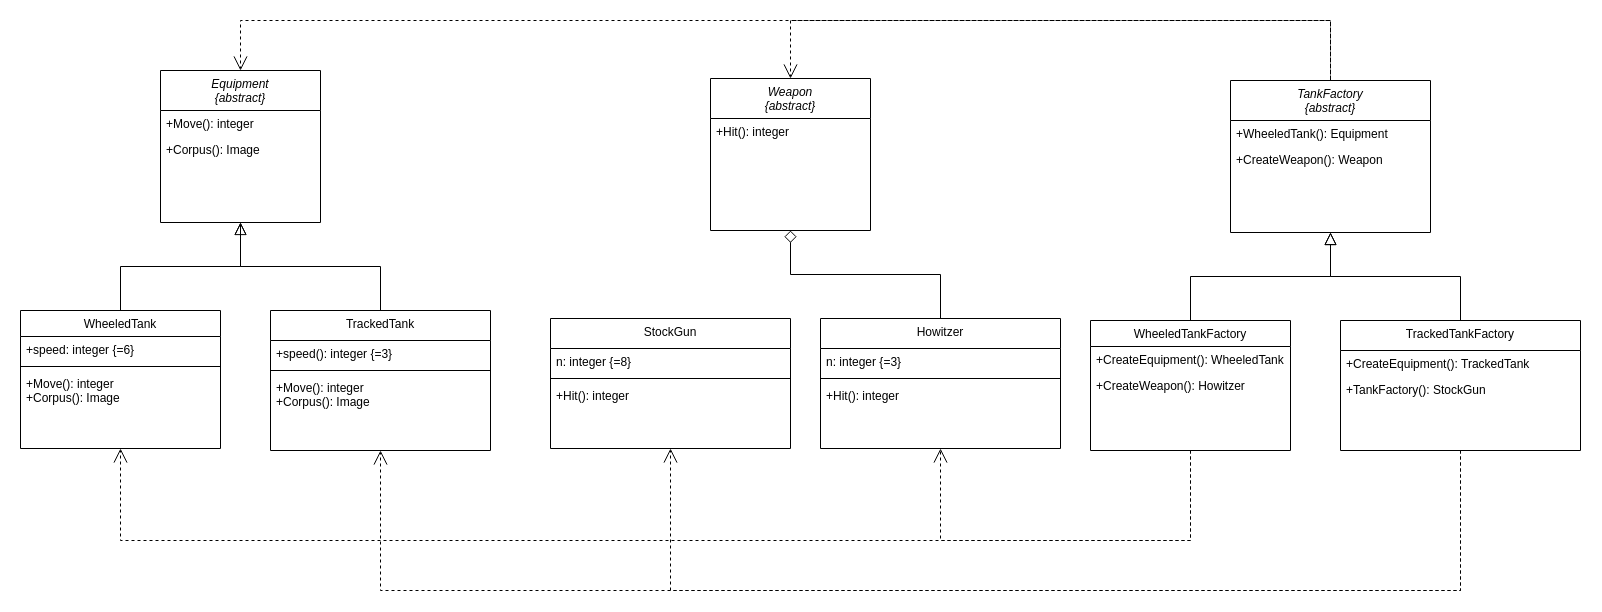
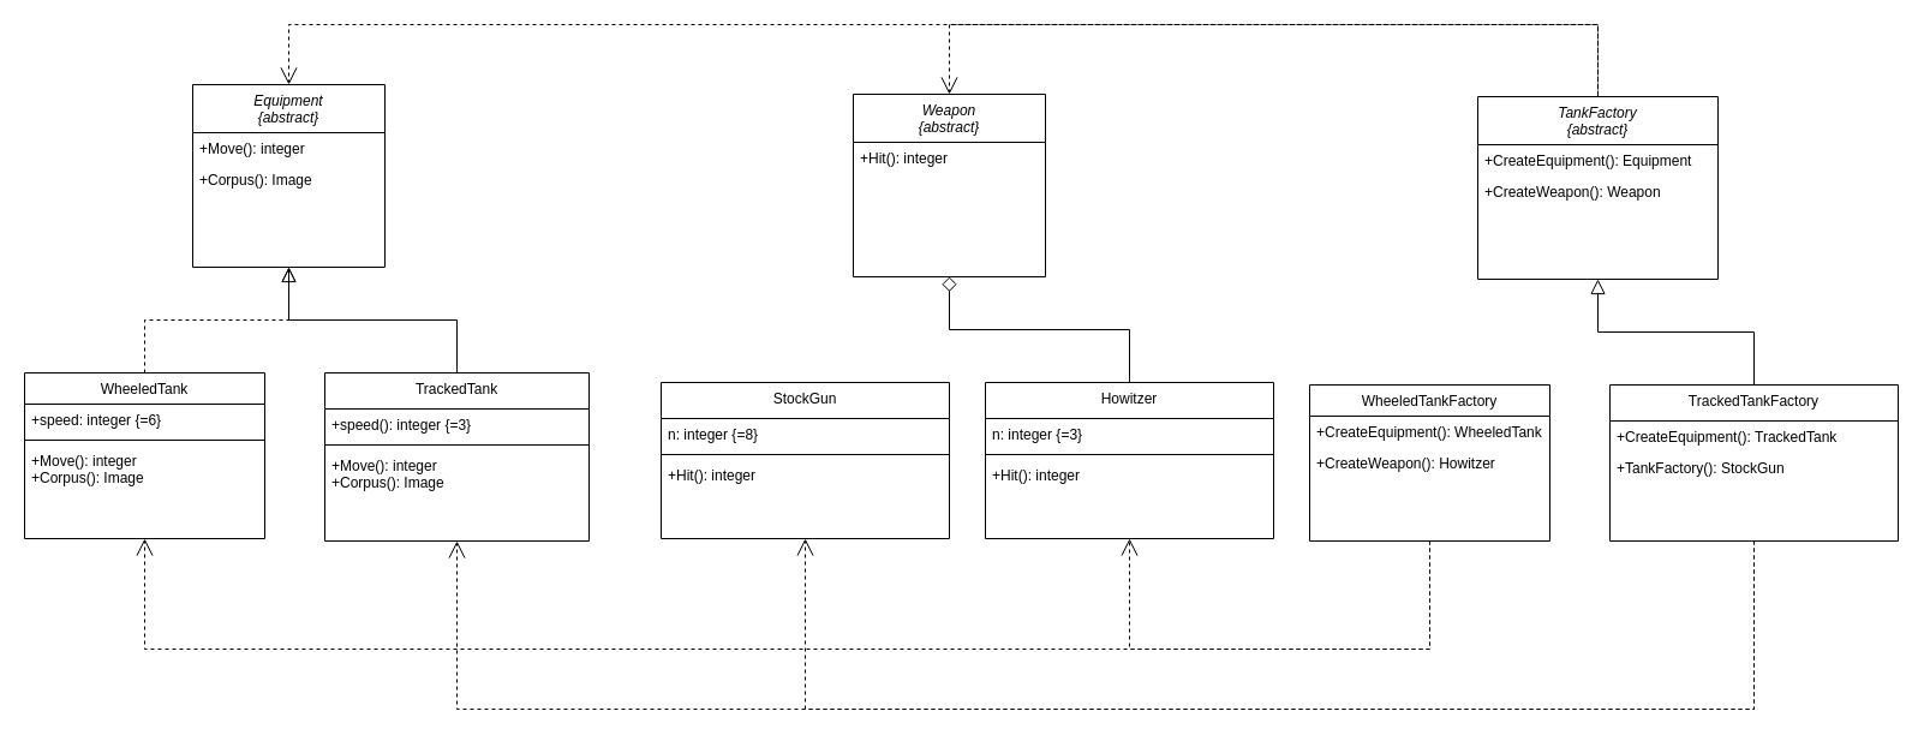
  <mxCell id="0" />
  <mxCell id="1" parent="0" />
  <mxCell id="2" value="TankFactory&#10;{abstract}" style="swimlane;fontStyle=2;align=center;verticalAlign=top;childLayout=stackLayout;horizontal=1;startSize=40;horizontalStack=0;resizeParent=1;resizeLast=0;collapsible=1;marginBottom=0;rounded=0;shadow=0;strokeWidth=1;" parent="1" vertex="1"><mxGeometry x="1230" y="80" width="200" height="152" as="geometry"><mxRectangle x="230" y="140" width="160" height="26" as="alternateBounds" /></mxGeometry></mxCell>
- <mxCell id="3" value="+WheeledTank(): Equipment" style="text;align=left;verticalAlign=top;spacingLeft=4;spacingRight=4;overflow=hidden;rotatable=0;points=[[0,0.5],[1,0.5]];portConstraint=eastwest;fontStyle=0" parent="2" vertex="1"><mxGeometry y="40" width="200" height="26" as="geometry" /></mxCell>
+ <mxCell id="3" value="+CreateEquipment(): Equipment" style="text;align=left;verticalAlign=top;spacingLeft=4;spacingRight=4;overflow=hidden;rotatable=0;points=[[0,0.5],[1,0.5]];portConstraint=eastwest;fontStyle=0" parent="2" vertex="1"><mxGeometry y="40" width="200" height="26" as="geometry" /></mxCell>
  <mxCell id="4" value="+CreateWeapon(): Weapon" style="text;align=left;verticalAlign=top;spacingLeft=4;spacingRight=4;overflow=hidden;rotatable=0;points=[[0,0.5],[1,0.5]];portConstraint=eastwest;" parent="2" vertex="1"><mxGeometry y="66" width="200" height="26" as="geometry" /></mxCell>
  <mxCell id="5" value="WheeledTankFactory" style="swimlane;fontStyle=0;align=center;verticalAlign=top;childLayout=stackLayout;horizontal=1;startSize=26;horizontalStack=0;resizeParent=1;resizeLast=0;collapsible=1;marginBottom=0;rounded=0;shadow=0;strokeWidth=1;" parent="1" vertex="1"><mxGeometry x="1090" y="320" width="200" height="130" as="geometry"><mxRectangle x="130" y="380" width="160" height="26" as="alternateBounds" /></mxGeometry></mxCell>
  <mxCell id="6" value="+CreateEquipment(): WheeledTank" style="text;align=left;verticalAlign=top;spacingLeft=4;spacingRight=4;overflow=hidden;rotatable=0;points=[[0,0.5],[1,0.5]];portConstraint=eastwest;" parent="5" vertex="1"><mxGeometry y="26" width="200" height="26" as="geometry" /></mxCell>
  <mxCell id="7" value="+CreateWeapon(): Howitzer" style="text;align=left;verticalAlign=top;spacingLeft=4;spacingRight=4;overflow=hidden;rotatable=0;points=[[0,0.5],[1,0.5]];portConstraint=eastwest;" parent="5" vertex="1"><mxGeometry y="52" width="200" height="26" as="geometry" /></mxCell>
- <mxCell id="8" value="" style="endArrow=block;endSize=10;endFill=0;shadow=0;strokeWidth=1;rounded=0;edgeStyle=elbowEdgeStyle;elbow=vertical;" parent="1" source="5" target="2" edge="1"><mxGeometry width="160" relative="1" as="geometry"><mxPoint x="1210" y="163" as="sourcePoint" /><mxPoint x="1210" y="163" as="targetPoint" /></mxGeometry></mxCell>
  <mxCell id="9" value="TrackedTankFactory" style="swimlane;fontStyle=0;align=center;verticalAlign=top;childLayout=stackLayout;horizontal=1;startSize=30;horizontalStack=0;resizeParent=1;resizeLast=0;collapsible=1;marginBottom=0;rounded=0;shadow=0;strokeWidth=1;" parent="1" vertex="1"><mxGeometry x="1340" y="320" width="240" height="130" as="geometry"><mxRectangle x="340" y="380" width="170" height="26" as="alternateBounds" /></mxGeometry></mxCell>
  <mxCell id="10" value="+CreateEquipment(): TrackedTank" style="text;align=left;verticalAlign=top;spacingLeft=4;spacingRight=4;overflow=hidden;rotatable=0;points=[[0,0.5],[1,0.5]];portConstraint=eastwest;fontStyle=0" parent="9" vertex="1"><mxGeometry y="30" width="240" height="26" as="geometry" /></mxCell>
  <mxCell id="11" value="+TankFactory(): StockGun" style="text;align=left;verticalAlign=top;spacingLeft=4;spacingRight=4;overflow=hidden;rotatable=0;points=[[0,0.5],[1,0.5]];portConstraint=eastwest;" parent="9" vertex="1"><mxGeometry y="56" width="240" height="26" as="geometry" /></mxCell>
  <mxCell id="12" value="" style="endArrow=block;endSize=10;endFill=0;shadow=0;strokeWidth=1;rounded=0;edgeStyle=elbowEdgeStyle;elbow=vertical;" parent="1" source="9" target="2" edge="1"><mxGeometry width="160" relative="1" as="geometry"><mxPoint x="1220" y="333" as="sourcePoint" /><mxPoint x="1320" y="231" as="targetPoint" /></mxGeometry></mxCell>
  <mxCell id="13" value="Equipment&#10;{abstract}" style="swimlane;fontStyle=2;align=center;verticalAlign=top;childLayout=stackLayout;horizontal=1;startSize=40;horizontalStack=0;resizeParent=1;resizeLast=0;collapsible=1;marginBottom=0;rounded=0;shadow=0;strokeWidth=1;" parent="1" vertex="1"><mxGeometry x="160" y="70" width="160" height="152" as="geometry"><mxRectangle x="230" y="140" width="160" height="26" as="alternateBounds" /></mxGeometry></mxCell>
  <mxCell id="14" value="+Move(): integer" style="text;align=left;verticalAlign=top;spacingLeft=4;spacingRight=4;overflow=hidden;rotatable=0;points=[[0,0.5],[1,0.5]];portConstraint=eastwest;" parent="13" vertex="1"><mxGeometry y="40" width="160" height="26" as="geometry" /></mxCell>
  <mxCell id="15" value="+Corpus(): Image" style="text;align=left;verticalAlign=top;spacingLeft=4;spacingRight=4;overflow=hidden;rotatable=0;points=[[0,0.5],[1,0.5]];portConstraint=eastwest;" parent="13" vertex="1"><mxGeometry y="66" width="160" height="26" as="geometry" /></mxCell>
  <mxCell id="16" value="WheeledTank" style="swimlane;fontStyle=0;align=center;verticalAlign=top;childLayout=stackLayout;horizontal=1;startSize=26;horizontalStack=0;resizeParent=1;resizeLast=0;collapsible=1;marginBottom=0;rounded=0;shadow=0;strokeWidth=1;" parent="1" vertex="1"><mxGeometry x="20" y="310" width="200" height="138" as="geometry"><mxRectangle x="130" y="380" width="160" height="26" as="alternateBounds" /></mxGeometry></mxCell>
  <mxCell id="17" value="+speed: integer {=6}" style="text;align=left;verticalAlign=top;spacingLeft=4;spacingRight=4;overflow=hidden;rotatable=0;points=[[0,0.5],[1,0.5]];portConstraint=eastwest;fontStyle=0" parent="16" vertex="1"><mxGeometry y="26" width="200" height="26" as="geometry" /></mxCell>
  <mxCell id="18" value="" style="line;html=1;strokeWidth=1;align=left;verticalAlign=middle;spacingTop=-1;spacingLeft=3;spacingRight=3;rotatable=0;labelPosition=right;points=[];portConstraint=eastwest;" parent="16" vertex="1"><mxGeometry y="52" width="200" height="8" as="geometry" /></mxCell>
  <mxCell id="19" value="+Move(): integer&#10;+Corpus(): Image" style="text;align=left;verticalAlign=top;spacingLeft=4;spacingRight=4;overflow=hidden;rotatable=0;points=[[0,0.5],[1,0.5]];portConstraint=eastwest;" parent="16" vertex="1"><mxGeometry y="60" width="200" height="50" as="geometry" /></mxCell>
- <mxCell id="20" value="" style="endArrow=block;endSize=10;endFill=0;shadow=0;strokeWidth=1;rounded=0;edgeStyle=elbowEdgeStyle;elbow=vertical;" parent="1" source="16" target="13" edge="1"><mxGeometry width="160" relative="1" as="geometry"><mxPoint x="140" y="153" as="sourcePoint" /><mxPoint x="140" y="153" as="targetPoint" /></mxGeometry></mxCell>
+ <mxCell id="20" value="" style="endArrow=block;endSize=10;endFill=0;shadow=0;strokeWidth=1;rounded=0;edgeStyle=elbowEdgeStyle;elbow=vertical;dashed=1;" parent="1" source="16" target="13" edge="1"><mxGeometry width="160" relative="1" as="geometry"><mxPoint x="140" y="153" as="sourcePoint" /><mxPoint x="140" y="153" as="targetPoint" /></mxGeometry></mxCell>
  <mxCell id="21" value="TrackedTank" style="swimlane;fontStyle=0;align=center;verticalAlign=top;childLayout=stackLayout;horizontal=1;startSize=30;horizontalStack=0;resizeParent=1;resizeLast=0;collapsible=1;marginBottom=0;rounded=0;shadow=0;strokeWidth=1;" parent="1" vertex="1"><mxGeometry x="270" y="310" width="220" height="140" as="geometry"><mxRectangle x="340" y="380" width="170" height="26" as="alternateBounds" /></mxGeometry></mxCell>
  <mxCell id="22" value="+speed(): integer {=3}" style="text;align=left;verticalAlign=top;spacingLeft=4;spacingRight=4;overflow=hidden;rotatable=0;points=[[0,0.5],[1,0.5]];portConstraint=eastwest;" parent="21" vertex="1"><mxGeometry y="30" width="220" height="26" as="geometry" /></mxCell>
  <mxCell id="23" value="" style="line;html=1;strokeWidth=1;align=left;verticalAlign=middle;spacingTop=-1;spacingLeft=3;spacingRight=3;rotatable=0;labelPosition=right;points=[];portConstraint=eastwest;" parent="21" vertex="1"><mxGeometry y="56" width="220" height="8" as="geometry" /></mxCell>
  <mxCell id="24" value="+Move(): integer&#10;+Corpus(): Image" style="text;align=left;verticalAlign=top;spacingLeft=4;spacingRight=4;overflow=hidden;rotatable=0;points=[[0,0.5],[1,0.5]];portConstraint=eastwest;" parent="21" vertex="1"><mxGeometry y="64" width="220" height="46" as="geometry" /></mxCell>
  <mxCell id="25" value="" style="endArrow=open;endSize=10;endFill=0;shadow=0;strokeWidth=1;rounded=0;edgeStyle=elbowEdgeStyle;elbow=vertical;" parent="1" source="21" target="13" edge="1"><mxGeometry width="160" relative="1" as="geometry"><mxPoint x="150" y="323" as="sourcePoint" /><mxPoint x="250" y="221" as="targetPoint" /></mxGeometry></mxCell>
  <mxCell id="26" value="Weapon&#10;{abstract}" style="swimlane;fontStyle=2;align=center;verticalAlign=top;childLayout=stackLayout;horizontal=1;startSize=40;horizontalStack=0;resizeParent=1;resizeLast=0;collapsible=1;marginBottom=0;rounded=0;shadow=0;strokeWidth=1;" parent="1" vertex="1"><mxGeometry x="710" y="78" width="160" height="152" as="geometry"><mxRectangle x="230" y="140" width="160" height="26" as="alternateBounds" /></mxGeometry></mxCell>
  <mxCell id="27" value="+Hit(): integer" style="text;align=left;verticalAlign=top;spacingLeft=4;spacingRight=4;overflow=hidden;rotatable=0;points=[[0,0.5],[1,0.5]];portConstraint=eastwest;" parent="26" vertex="1"><mxGeometry y="40" width="160" height="26" as="geometry" /></mxCell>
  <mxCell id="28" value="Howitzer" style="swimlane;fontStyle=0;align=center;verticalAlign=top;childLayout=stackLayout;horizontal=1;startSize=30;horizontalStack=0;resizeParent=1;resizeLast=0;collapsible=1;marginBottom=0;rounded=0;shadow=0;strokeWidth=1;" parent="1" vertex="1"><mxGeometry x="820" y="318" width="240" height="130" as="geometry"><mxRectangle x="340" y="380" width="170" height="26" as="alternateBounds" /></mxGeometry></mxCell>
  <mxCell id="29" value="n: integer {=3}" style="text;align=left;verticalAlign=top;spacingLeft=4;spacingRight=4;overflow=hidden;rotatable=0;points=[[0,0.5],[1,0.5]];portConstraint=eastwest;" parent="28" vertex="1"><mxGeometry y="30" width="240" height="26" as="geometry" /></mxCell>
  <mxCell id="30" value="" style="line;html=1;strokeWidth=1;align=left;verticalAlign=middle;spacingTop=-1;spacingLeft=3;spacingRight=3;rotatable=0;labelPosition=right;points=[];portConstraint=eastwest;" parent="28" vertex="1"><mxGeometry y="56" width="240" height="8" as="geometry" /></mxCell>
  <mxCell id="31" value="+Hit(): integer" style="text;align=left;verticalAlign=top;spacingLeft=4;spacingRight=4;overflow=hidden;rotatable=0;points=[[0,0.5],[1,0.5]];portConstraint=eastwest;" parent="28" vertex="1"><mxGeometry y="64" width="240" height="26" as="geometry" /></mxCell>
  <mxCell id="32" value="" style="endArrow=diamond;endSize=10;endFill=0;shadow=0;strokeWidth=1;rounded=0;edgeStyle=elbowEdgeStyle;elbow=vertical;" parent="1" source="28" target="26" edge="1"><mxGeometry width="160" relative="1" as="geometry"><mxPoint x="700" y="331" as="sourcePoint" /><mxPoint x="800" y="229" as="targetPoint" /></mxGeometry></mxCell>
  <mxCell id="33" value="StockGun" style="swimlane;fontStyle=0;align=center;verticalAlign=top;childLayout=stackLayout;horizontal=1;startSize=30;horizontalStack=0;resizeParent=1;resizeLast=0;collapsible=1;marginBottom=0;rounded=0;shadow=0;strokeWidth=1;" parent="1" vertex="1"><mxGeometry x="550" y="318" width="240" height="130" as="geometry"><mxRectangle x="340" y="380" width="170" height="26" as="alternateBounds" /></mxGeometry></mxCell>
  <mxCell id="34" value="n: integer {=8}" style="text;align=left;verticalAlign=top;spacingLeft=4;spacingRight=4;overflow=hidden;rotatable=0;points=[[0,0.5],[1,0.5]];portConstraint=eastwest;" parent="33" vertex="1"><mxGeometry y="30" width="240" height="26" as="geometry" /></mxCell>
  <mxCell id="35" value="" style="line;html=1;strokeWidth=1;align=left;verticalAlign=middle;spacingTop=-1;spacingLeft=3;spacingRight=3;rotatable=0;labelPosition=right;points=[];portConstraint=eastwest;" parent="33" vertex="1"><mxGeometry y="56" width="240" height="8" as="geometry" /></mxCell>
  <mxCell id="36" value="+Hit(): integer" style="text;align=left;verticalAlign=top;spacingLeft=4;spacingRight=4;overflow=hidden;rotatable=0;points=[[0,0.5],[1,0.5]];portConstraint=eastwest;" parent="33" vertex="1"><mxGeometry y="64" width="240" height="26" as="geometry" /></mxCell>
  <mxCell id="37" value="" style="endArrow=open;endSize=12;dashed=1;html=1;rounded=0;entryX=0.5;entryY=1;entryDx=0;entryDy=0;exitX=0.5;exitY=1;exitDx=0;exitDy=0;" parent="1" source="5" target="28" edge="1"><mxGeometry width="160" relative="1" as="geometry"><mxPoint x="710" y="360" as="sourcePoint" /><mxPoint x="870" y="360" as="targetPoint" /><Array as="points"><mxPoint x="1190" y="540" /><mxPoint x="940" y="540" /></Array></mxGeometry></mxCell>
  <mxCell id="38" value="" style="endArrow=open;endSize=12;dashed=1;html=1;rounded=0;entryX=0.5;entryY=1;entryDx=0;entryDy=0;exitX=0.5;exitY=1;exitDx=0;exitDy=0;" parent="1" source="5" target="16" edge="1"><mxGeometry width="160" relative="1" as="geometry"><mxPoint x="920" y="490" as="sourcePoint" /><mxPoint x="670" y="270" as="targetPoint" /><Array as="points"><mxPoint x="1190" y="540" /><mxPoint x="120" y="540" /></Array></mxGeometry></mxCell>
  <mxCell id="39" value="" style="endArrow=open;endSize=12;dashed=1;html=1;rounded=0;entryX=0.5;entryY=1;entryDx=0;entryDy=0;exitX=0.5;exitY=1;exitDx=0;exitDy=0;" parent="1" source="9" target="21" edge="1"><mxGeometry width="160" relative="1" as="geometry"><mxPoint x="620" y="500" as="sourcePoint" /><mxPoint x="370" y="280" as="targetPoint" /><Array as="points"><mxPoint x="1460" y="590" /><mxPoint x="380" y="590" /></Array></mxGeometry></mxCell>
  <mxCell id="40" value="" style="endArrow=open;endSize=12;dashed=1;html=1;rounded=0;entryX=0.5;entryY=1;entryDx=0;entryDy=0;exitX=0.5;exitY=1;exitDx=0;exitDy=0;" parent="1" source="9" target="33" edge="1"><mxGeometry width="160" relative="1" as="geometry"><mxPoint x="915" y="510" as="sourcePoint" /><mxPoint x="665" y="290" as="targetPoint" /><Array as="points"><mxPoint x="1460" y="590" /><mxPoint x="670" y="590" /></Array></mxGeometry></mxCell>
  <mxCell id="41" value="" style="endArrow=open;endSize=12;dashed=1;html=1;rounded=0;entryX=0.5;entryY=0;entryDx=0;entryDy=0;exitX=0.5;exitY=0;exitDx=0;exitDy=0;" edge="1" parent="1" source="2" target="26"><mxGeometry width="160" relative="1" as="geometry"><mxPoint x="1156" y="-48" as="sourcePoint" /><mxPoint x="906" y="-50" as="targetPoint" /><Array as="points"><mxPoint x="1330" y="20" /><mxPoint x="790" y="20" /></Array></mxGeometry></mxCell>
  <mxCell id="42" value="" style="endArrow=open;endSize=12;dashed=1;html=1;rounded=0;entryX=0.5;entryY=0;entryDx=0;entryDy=0;exitX=0.5;exitY=0;exitDx=0;exitDy=0;" edge="1" parent="1" target="13"><mxGeometry width="160" relative="1" as="geometry"><mxPoint x="1330" y="78" as="sourcePoint" /><mxPoint x="790" y="76" as="targetPoint" /><Array as="points"><mxPoint x="1330" y="20" /><mxPoint x="240" y="20" /></Array></mxGeometry></mxCell>
